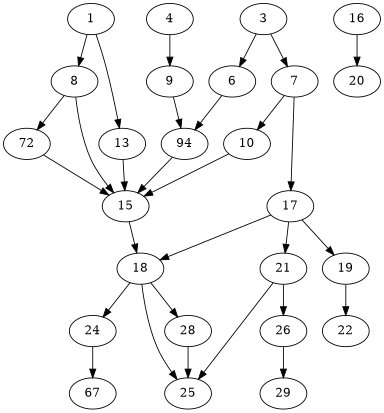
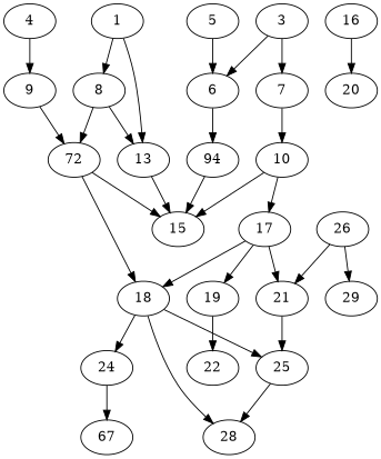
  digraph {
    node [alpha=0.15 compute_size=231928233984 result_size=13312]
    1 [compute_size=4905566208 ram=33691664 trans_size=40889]
    8 [alpha=0.01 compute_size=9542680576 ram=12230048 result_size=70656 trans_size=222376]
    13 [alpha=0.08 compute_size=28991029248 ram=7519232 result_size=29696 trans_size=723166]
    6 [alpha=0.09 compute_size=453537362474 ram=40342880 result_size=54272 trans_size=367226]
    n5 [alpha=0.10 compute_size=199702030064 label=94 ram=5683376 result_size=54272 trans_size=809801]
    n6 [alpha=0.02 label=72 ram=18212816 trans_size=146865]
    15 [alpha=0.07 compute_size=68719476736 ram=51639968 result_size=74752 trans_size=441521]
    7 [alpha=0.06 compute_size=58056769536 ram=12914336 result_size=74752 trans_size=1037962]
    10 [alpha=0.19 compute_size=1073741824000 ram=4645856 result_size=1024 trans_size=613353]
    17 [alpha=0.13 compute_size=3019567104 ram=7506560 result_size=29696 trans_size=530618]
    3 [alpha=0.06 compute_size=220378338620 ram=36626816 result_size=54272 trans_size=333787]
    4 [alpha=0.06 compute_size=368293445632 ram=13419632 result_size=9216 trans_size=198207]
    9 [alpha=0.05 compute_size=358328063646 ram=49064384 result_size=1024 trans_size=649318]
+   5 [alpha=0.08 compute_size=150990422774 ram=11032544 result_size=1024 trans_size=735059]
    18 [alpha=0.17 compute_size=1225564160 ram=45492464 result_size=70656 trans_size=600566]
    16 [alpha=0.11 compute_size=428178669568 ram=14685248 result_size=91136 trans_size=941832]
    20 [alpha=0.01 compute_size=308386773074 ram=27721568 trans_size=889180]
    19 [alpha=0.17 compute_size=8589934592 ram=10861472 result_size=70656 trans_size=961941]
    21 [alpha=0.16 ram=48924992 trans_size=853918]
    24 [compute_size=549755813888 ram=46884800 result_size=91136 trans_size=1004395]
    25 [alpha=0.17 compute_size=2204006400 ram=23638016 result_size=29696 trans_size=103100]
    28 [alpha=0.09 compute_size=368293445632 ram=30289232 result_size=0 trans_size=113842]
    22 [compute_size=8589934592 ram=34339520 result_size=70656 trans_size=290533]
    26 [alpha=0.01 compute_size=68719476736 ram=13151936 result_size=74752 trans_size=47762]
    n25 [alpha=0.19 compute_size=119713038336 label=67 ram=5233520 result_size=0 trans_size=400889]
    29 [alpha=0.18 compute_size=158171129876 ram=20612576 result_size=1024 trans_size=294465]
    1 -> 8
    1 -> 13
-   8 -> 15
+   8 -> 13
    8 -> n6
    13 -> 15
    6 -> n5
    n5 -> 15
    n6 -> 15
-   15 -> 18
+   n6 -> 18
    7 -> 10
    10 -> 15
-   7 -> 17
+   10 -> 17
    17 -> 18
    17 -> 19
    17 -> 21
    3 -> 6
    3 -> 7
    4 -> 9
-   9 -> n5
+   9 -> n6
+   5 -> 6
    18 -> 24
    18 -> 25
    18 -> 28
    16 -> 20
    19 -> 22
    21 -> 25
-   21 -> 26
+   26 -> 21
    24 -> n25
-   28 -> 25
+   25 -> 28
    26 -> 29
  }
